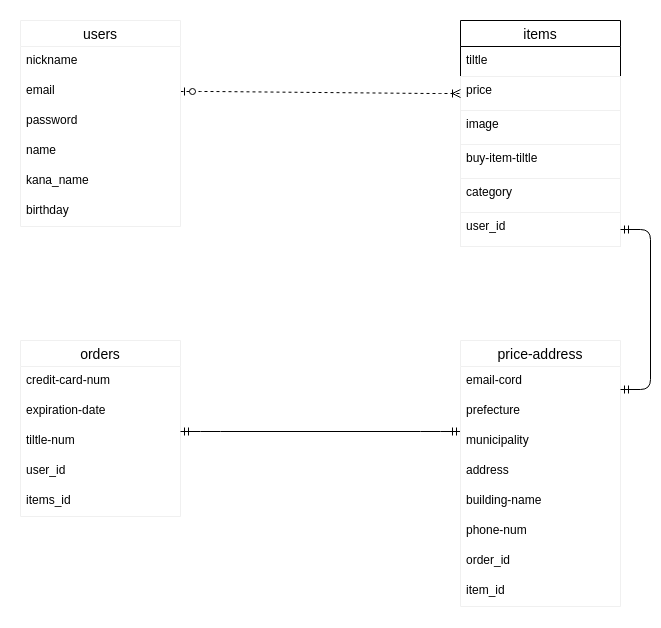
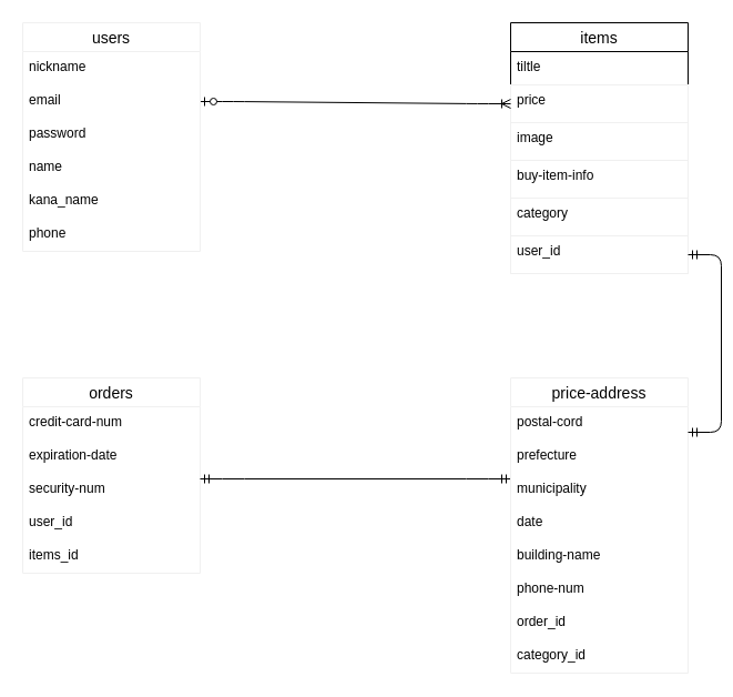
  <mxCell id="0" />
  <mxCell id="1" parent="0" />
  <mxCell id="2" value="items" style="swimlane;fontStyle=0;childLayout=stackLayout;horizontal=1;startSize=26;horizontalStack=0;resizeParent=1;resizeParentMax=0;resizeLast=0;collapsible=1;marginBottom=0;align=center;fontSize=14;" parent="1" vertex="1"><mxGeometry x="460" y="20" width="160" height="226" as="geometry" /></mxCell>
  <mxCell id="3" value="tiltle" style="text;strokeColor=none;fillColor=none;spacingLeft=4;spacingRight=4;overflow=hidden;rotatable=0;points=[[0,0.5],[1,0.5]];portConstraint=eastwest;fontSize=12;" parent="2" vertex="1"><mxGeometry y="26" width="160" height="30" as="geometry" /></mxCell>
  <mxCell id="4" value="price" style="text;fillColor=none;spacingLeft=4;spacingRight=4;overflow=hidden;rotatable=0;points=[[0,0.5],[1,0.5]];portConstraint=eastwest;fontSize=12;strokeColor=#f0f0f0;" parent="2" vertex="1"><mxGeometry y="56" width="160" height="34" as="geometry" /></mxCell>
  <mxCell id="5" value="image" style="text;fillColor=none;spacingLeft=4;spacingRight=4;overflow=hidden;rotatable=0;points=[[0,0.5],[1,0.5]];portConstraint=eastwest;fontSize=12;strokeColor=#f0f0f0;" parent="2" vertex="1"><mxGeometry y="90" width="160" height="34" as="geometry" /></mxCell>
- <mxCell id="6" value="buy-item-tiltle" style="text;fillColor=none;spacingLeft=4;spacingRight=4;overflow=hidden;rotatable=0;points=[[0,0.5],[1,0.5]];portConstraint=eastwest;fontSize=12;strokeColor=#f0f0f0;" parent="2" vertex="1"><mxGeometry y="124" width="160" height="34" as="geometry" /></mxCell>
+ <mxCell id="6" value="buy-item-info" style="text;fillColor=none;spacingLeft=4;spacingRight=4;overflow=hidden;rotatable=0;points=[[0,0.5],[1,0.5]];portConstraint=eastwest;fontSize=12;strokeColor=#f0f0f0;" parent="2" vertex="1"><mxGeometry y="124" width="160" height="34" as="geometry" /></mxCell>
  <mxCell id="7" value="category" style="text;fillColor=none;spacingLeft=4;spacingRight=4;overflow=hidden;rotatable=0;points=[[0,0.5],[1,0.5]];portConstraint=eastwest;fontSize=12;strokeColor=#f0f0f0;" parent="2" vertex="1"><mxGeometry y="158" width="160" height="34" as="geometry" /></mxCell>
  <mxCell id="8" value="user_id" style="text;fillColor=none;spacingLeft=4;spacingRight=4;overflow=hidden;rotatable=0;points=[[0,0.5],[1,0.5]];portConstraint=eastwest;fontSize=12;strokeColor=#f0f0f0;" parent="2" vertex="1"><mxGeometry y="192" width="160" height="34" as="geometry" /></mxCell>
- <mxCell id="9" value="&lt;br&gt;&lt;br&gt;&lt;br&gt;&lt;br&gt;&lt;br&gt;" style="edgeStyle=entityRelationEdgeStyle;fontSize=12;html=1;endArrow=ERoneToMany;startArrow=ERzeroToOne;entryX=0;entryY=0.5;entryDx=0;entryDy=0;dashed=1;" parent="1" source="12" target="4" edge="1"><mxGeometry width="100" height="100" relative="1" as="geometry"><mxPoint x="180" y="107" as="sourcePoint" /><mxPoint x="360" y="20" as="targetPoint" /></mxGeometry></mxCell>
+ <mxCell id="9" value="&lt;br&gt;&lt;br&gt;&lt;br&gt;&lt;br&gt;&lt;br&gt;" style="edgeStyle=entityRelationEdgeStyle;fontSize=12;html=1;endArrow=ERoneToMany;startArrow=ERzeroToOne;entryX=0;entryY=0.5;entryDx=0;entryDy=0;" parent="1" source="12" target="4" edge="1"><mxGeometry width="100" height="100" relative="1" as="geometry"><mxPoint x="180" y="107" as="sourcePoint" /><mxPoint x="360" y="20" as="targetPoint" /></mxGeometry></mxCell>
  <mxCell id="10" value="users" style="swimlane;fontStyle=0;childLayout=stackLayout;horizontal=1;startSize=26;horizontalStack=0;resizeParent=1;resizeParentMax=0;resizeLast=0;collapsible=1;marginBottom=0;align=center;fontSize=14;strokeColor=#f0f0f0;fillColor=none;html=0;" parent="1" vertex="1"><mxGeometry x="20" y="20" width="160" height="206" as="geometry" /></mxCell>
  <mxCell id="11" value="nickname&#10;" style="text;strokeColor=none;fillColor=none;spacingLeft=4;spacingRight=4;overflow=hidden;rotatable=0;points=[[0,0.5],[1,0.5]];portConstraint=eastwest;fontSize=12;" parent="10" vertex="1"><mxGeometry y="26" width="160" height="30" as="geometry" /></mxCell>
  <mxCell id="12" value="email" style="text;strokeColor=none;fillColor=none;spacingLeft=4;spacingRight=4;overflow=hidden;rotatable=0;points=[[0,0.5],[1,0.5]];portConstraint=eastwest;fontSize=12;" parent="10" vertex="1"><mxGeometry y="56" width="160" height="30" as="geometry" /></mxCell>
  <mxCell id="13" value="password" style="text;strokeColor=none;fillColor=none;spacingLeft=4;spacingRight=4;overflow=hidden;rotatable=0;points=[[0,0.5],[1,0.5]];portConstraint=eastwest;fontSize=12;" parent="10" vertex="1"><mxGeometry y="86" width="160" height="30" as="geometry" /></mxCell>
  <mxCell id="14" value="name" style="text;strokeColor=none;fillColor=none;spacingLeft=4;spacingRight=4;overflow=hidden;rotatable=0;points=[[0,0.5],[1,0.5]];portConstraint=eastwest;fontSize=12;" parent="10" vertex="1"><mxGeometry y="116" width="160" height="30" as="geometry" /></mxCell>
  <mxCell id="15" value="kana_name" style="text;strokeColor=none;fillColor=none;spacingLeft=4;spacingRight=4;overflow=hidden;rotatable=0;points=[[0,0.5],[1,0.5]];portConstraint=eastwest;fontSize=12;" parent="10" vertex="1"><mxGeometry y="146" width="160" height="30" as="geometry" /></mxCell>
- <mxCell id="16" value="birthday" style="text;strokeColor=none;fillColor=none;spacingLeft=4;spacingRight=4;overflow=hidden;rotatable=0;points=[[0,0.5],[1,0.5]];portConstraint=eastwest;fontSize=12;" parent="10" vertex="1"><mxGeometry y="176" width="160" height="30" as="geometry" /></mxCell>
+ <mxCell id="16" value="phone" style="text;strokeColor=none;fillColor=none;spacingLeft=4;spacingRight=4;overflow=hidden;rotatable=0;points=[[0,0.5],[1,0.5]];portConstraint=eastwest;fontSize=12;" parent="10" vertex="1"><mxGeometry y="176" width="160" height="30" as="geometry" /></mxCell>
  <mxCell id="17" value="orders" style="swimlane;fontStyle=0;childLayout=stackLayout;horizontal=1;startSize=26;horizontalStack=0;resizeParent=1;resizeParentMax=0;resizeLast=0;collapsible=1;marginBottom=0;align=center;fontSize=14;strokeColor=#f0f0f0;fillColor=none;html=0;" parent="1" vertex="1"><mxGeometry x="20" y="340" width="160" height="176" as="geometry" /></mxCell>
  <mxCell id="18" value="credit-card-num" style="text;strokeColor=none;fillColor=none;spacingLeft=4;spacingRight=4;overflow=hidden;rotatable=0;points=[[0,0.5],[1,0.5]];portConstraint=eastwest;fontSize=12;" parent="17" vertex="1"><mxGeometry y="26" width="160" height="30" as="geometry" /></mxCell>
  <mxCell id="19" value="expiration-date" style="text;strokeColor=none;fillColor=none;spacingLeft=4;spacingRight=4;overflow=hidden;rotatable=0;points=[[0,0.5],[1,0.5]];portConstraint=eastwest;fontSize=12;" parent="17" vertex="1"><mxGeometry y="56" width="160" height="30" as="geometry" /></mxCell>
  <mxCell id="20" value="" style="edgeStyle=entityRelationEdgeStyle;fontSize=12;html=1;endArrow=ERmandOne;startArrow=ERmandOne;entryX=0;entryY=0.167;entryDx=0;entryDy=0;entryPerimeter=0;" parent="17" target="27" edge="1"><mxGeometry width="100" height="100" relative="1" as="geometry"><mxPoint x="160" y="91" as="sourcePoint" /><mxPoint x="260" y="-9" as="targetPoint" /></mxGeometry></mxCell>
- <mxCell id="21" value="tiltle-num" style="text;strokeColor=none;fillColor=none;spacingLeft=4;spacingRight=4;overflow=hidden;rotatable=0;points=[[0,0.5],[1,0.5]];portConstraint=eastwest;fontSize=12;" parent="17" vertex="1"><mxGeometry y="86" width="160" height="30" as="geometry" /></mxCell>
+ <mxCell id="21" value="security-num" style="text;strokeColor=none;fillColor=none;spacingLeft=4;spacingRight=4;overflow=hidden;rotatable=0;points=[[0,0.5],[1,0.5]];portConstraint=eastwest;fontSize=12;" parent="17" vertex="1"><mxGeometry y="86" width="160" height="30" as="geometry" /></mxCell>
  <mxCell id="22" value="user_id" style="text;strokeColor=none;fillColor=none;spacingLeft=4;spacingRight=4;overflow=hidden;rotatable=0;points=[[0,0.5],[1,0.5]];portConstraint=eastwest;fontSize=12;" parent="17" vertex="1"><mxGeometry y="116" width="160" height="30" as="geometry" /></mxCell>
  <mxCell id="23" value="items_id" style="text;strokeColor=none;fillColor=none;spacingLeft=4;spacingRight=4;overflow=hidden;rotatable=0;points=[[0,0.5],[1,0.5]];portConstraint=eastwest;fontSize=12;" parent="17" vertex="1"><mxGeometry y="146" width="160" height="30" as="geometry" /></mxCell>
  <mxCell id="24" value="price-address" style="swimlane;fontStyle=0;childLayout=stackLayout;horizontal=1;startSize=26;horizontalStack=0;resizeParent=1;resizeParentMax=0;resizeLast=0;collapsible=1;marginBottom=0;align=center;fontSize=14;strokeColor=#f0f0f0;fillColor=none;html=0;" parent="1" vertex="1"><mxGeometry x="460" y="340" width="160" height="266" as="geometry" /></mxCell>
- <mxCell id="25" value="email-cord" style="text;strokeColor=none;fillColor=none;spacingLeft=4;spacingRight=4;overflow=hidden;rotatable=0;points=[[0,0.5],[1,0.5]];portConstraint=eastwest;fontSize=12;" parent="24" vertex="1"><mxGeometry y="26" width="160" height="30" as="geometry" /></mxCell>
+ <mxCell id="25" value="postal-cord" style="text;strokeColor=none;fillColor=none;spacingLeft=4;spacingRight=4;overflow=hidden;rotatable=0;points=[[0,0.5],[1,0.5]];portConstraint=eastwest;fontSize=12;" parent="24" vertex="1"><mxGeometry y="26" width="160" height="30" as="geometry" /></mxCell>
  <mxCell id="26" value="prefecture" style="text;strokeColor=none;fillColor=none;spacingLeft=4;spacingRight=4;overflow=hidden;rotatable=0;points=[[0,0.5],[1,0.5]];portConstraint=eastwest;fontSize=12;" parent="24" vertex="1"><mxGeometry y="56" width="160" height="30" as="geometry" /></mxCell>
  <mxCell id="27" value="municipality" style="text;strokeColor=none;fillColor=none;spacingLeft=4;spacingRight=4;overflow=hidden;rotatable=0;points=[[0,0.5],[1,0.5]];portConstraint=eastwest;fontSize=12;" parent="24" vertex="1"><mxGeometry y="86" width="160" height="30" as="geometry" /></mxCell>
- <mxCell id="28" value="address" style="text;strokeColor=none;fillColor=none;spacingLeft=4;spacingRight=4;overflow=hidden;rotatable=0;points=[[0,0.5],[1,0.5]];portConstraint=eastwest;fontSize=12;" parent="24" vertex="1"><mxGeometry y="116" width="160" height="30" as="geometry" /></mxCell>
+ <mxCell id="28" value="date" style="text;strokeColor=none;fillColor=none;spacingLeft=4;spacingRight=4;overflow=hidden;rotatable=0;points=[[0,0.5],[1,0.5]];portConstraint=eastwest;fontSize=12;" parent="24" vertex="1"><mxGeometry y="116" width="160" height="30" as="geometry" /></mxCell>
  <mxCell id="29" value="building-name" style="text;strokeColor=none;fillColor=none;spacingLeft=4;spacingRight=4;overflow=hidden;rotatable=0;points=[[0,0.5],[1,0.5]];portConstraint=eastwest;fontSize=12;" parent="24" vertex="1"><mxGeometry y="146" width="160" height="30" as="geometry" /></mxCell>
  <mxCell id="30" value="phone-num" style="text;strokeColor=none;fillColor=none;spacingLeft=4;spacingRight=4;overflow=hidden;rotatable=0;points=[[0,0.5],[1,0.5]];portConstraint=eastwest;fontSize=12;" parent="24" vertex="1"><mxGeometry y="176" width="160" height="30" as="geometry" /></mxCell>
  <mxCell id="31" value="order_id" style="text;strokeColor=none;fillColor=none;spacingLeft=4;spacingRight=4;overflow=hidden;rotatable=0;points=[[0,0.5],[1,0.5]];portConstraint=eastwest;fontSize=12;" parent="24" vertex="1"><mxGeometry y="206" width="160" height="30" as="geometry" /></mxCell>
- <mxCell id="32" value="item_id" style="text;strokeColor=none;fillColor=none;spacingLeft=4;spacingRight=4;overflow=hidden;rotatable=0;points=[[0,0.5],[1,0.5]];portConstraint=eastwest;fontSize=12;" parent="24" vertex="1"><mxGeometry y="236" width="160" height="30" as="geometry" /></mxCell>
+ <mxCell id="32" value="category_id" style="text;strokeColor=none;fillColor=none;spacingLeft=4;spacingRight=4;overflow=hidden;rotatable=0;points=[[0,0.5],[1,0.5]];portConstraint=eastwest;fontSize=12;" parent="24" vertex="1"><mxGeometry y="236" width="160" height="30" as="geometry" /></mxCell>
  <mxCell id="33" value="" style="edgeStyle=entityRelationEdgeStyle;fontSize=12;html=1;endArrow=ERmandOne;startArrow=ERmandOne;entryX=1;entryY=0.5;entryDx=0;entryDy=0;exitX=1;exitY=0.767;exitDx=0;exitDy=0;exitPerimeter=0;" parent="1" source="25" target="8" edge="1"><mxGeometry width="100" height="100" relative="1" as="geometry"><mxPoint x="630" y="390" as="sourcePoint" /><mxPoint x="430" y="300" as="targetPoint" /></mxGeometry></mxCell>
